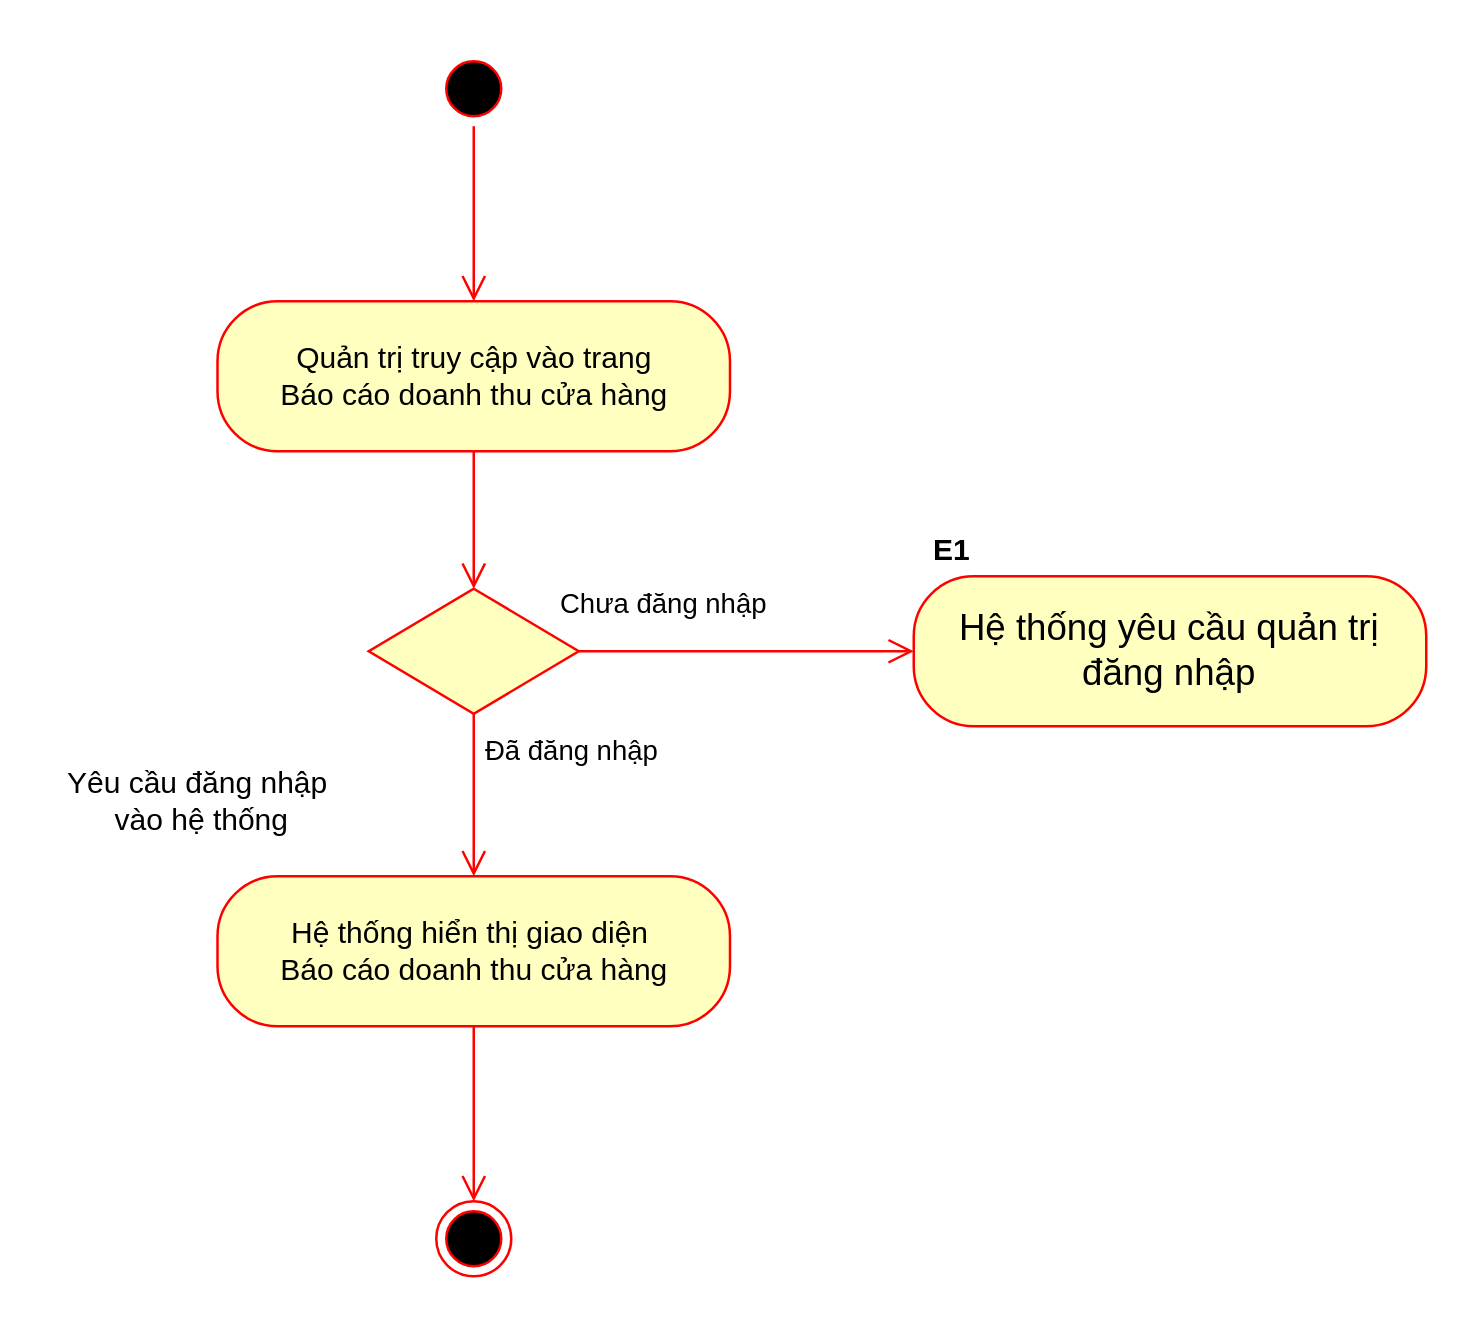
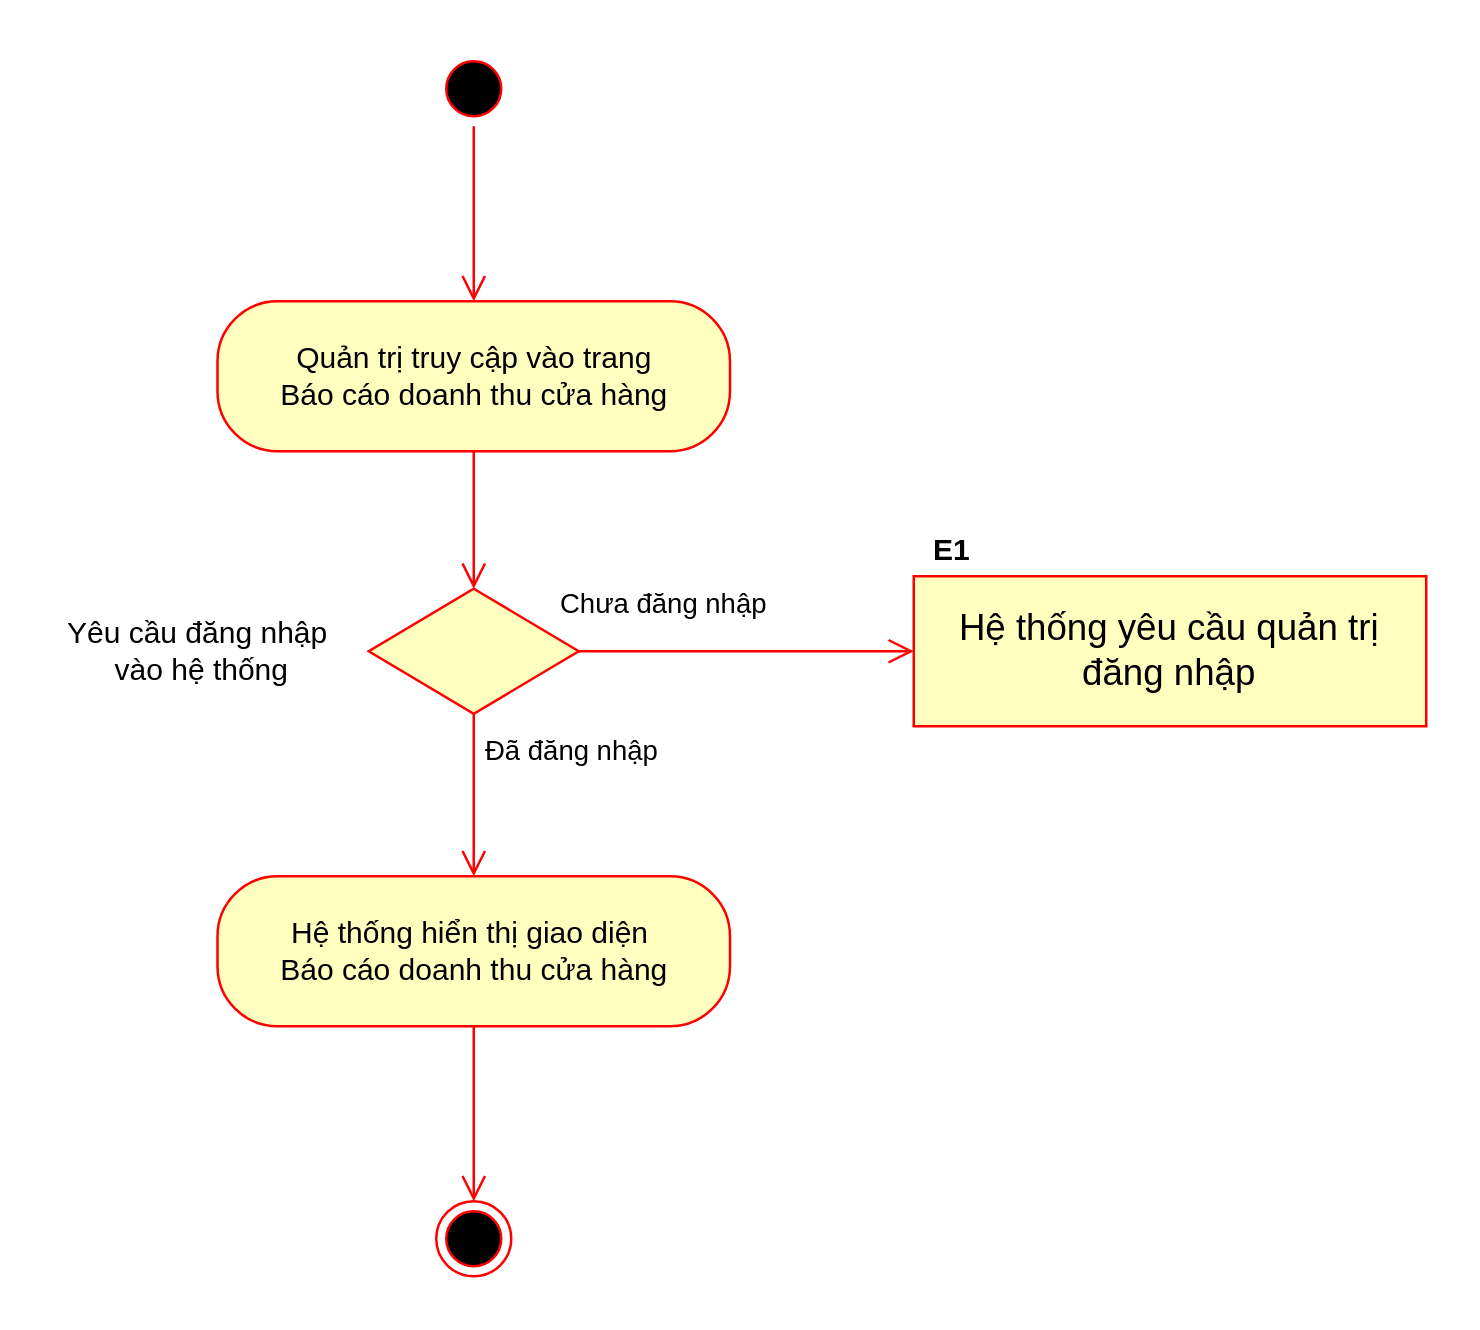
  <mxCell id="0" />
  <mxCell id="1" parent="0" />
  <mxCell id="2" value="" style="ellipse;html=1;shape=endState;fillColor=#000000;strokeColor=#ff0000;fontFamily=Helvetica;" parent="1" vertex="1"><mxGeometry x="174" y="480" width="30" height="30" as="geometry" /></mxCell>
  <mxCell id="3" value="" style="ellipse;html=1;shape=startState;fillColor=#000000;strokeColor=#ff0000;fontFamily=Helvetica;" parent="1" vertex="1"><mxGeometry x="174" y="20" width="30" height="30" as="geometry" /></mxCell>
  <mxCell id="4" value="" style="edgeStyle=orthogonalEdgeStyle;html=1;verticalAlign=bottom;endArrow=open;endSize=8;strokeColor=#ff0000;rounded=0;fontFamily=Helvetica;" parent="1" source="3" target="5" edge="1"><mxGeometry relative="1" as="geometry"><mxPoint x="190" y="110" as="targetPoint" /></mxGeometry></mxCell>
  <mxCell id="5" value="Quản trị truy cập vào trang&lt;br&gt;Báo cáo doanh thu cửa hàng" style="rounded=1;whiteSpace=wrap;html=1;arcSize=40;fontColor=#000000;fillColor=#ffffc0;strokeColor=#ff0000;fontFamily=Helvetica;" parent="1" vertex="1"><mxGeometry x="86.5" y="120" width="205" height="60" as="geometry" /></mxCell>
  <mxCell id="6" value="" style="edgeStyle=orthogonalEdgeStyle;html=1;verticalAlign=bottom;endArrow=open;endSize=8;strokeColor=#ff0000;rounded=0;fontFamily=Helvetica;" parent="1" source="5" target="7" edge="1"><mxGeometry relative="1" as="geometry"><mxPoint x="190" y="210" as="targetPoint" /></mxGeometry></mxCell>
  <mxCell id="7" value="" style="rhombus;whiteSpace=wrap;html=1;fillColor=#ffffc0;strokeColor=#ff0000;fontFamily=Helvetica;" parent="1" vertex="1"><mxGeometry x="147" y="235" width="84" height="50" as="geometry" /></mxCell>
  <mxCell id="8" value="Chưa đăng nhập" style="edgeStyle=orthogonalEdgeStyle;html=1;align=left;verticalAlign=bottom;endArrow=open;endSize=8;strokeColor=#ff0000;rounded=0;fontFamily=Helvetica;" parent="1" source="7" target="12" edge="1"><mxGeometry x="-1" y="13" relative="1" as="geometry"><mxPoint x="365" y="260" as="targetPoint" /><mxPoint x="-9" y="3" as="offset" /></mxGeometry></mxCell>
  <mxCell id="9" value="Đã đăng nhập" style="edgeStyle=orthogonalEdgeStyle;html=1;align=left;verticalAlign=top;endArrow=open;endSize=8;strokeColor=#ff0000;rounded=0;fontFamily=Helvetica;" parent="1" source="7" target="11" edge="1"><mxGeometry x="-0.935" y="3" relative="1" as="geometry"><mxPoint x="189" y="390" as="targetPoint" /><Array as="points" /><mxPoint as="offset" /></mxGeometry></mxCell>
  <mxCell id="10" value="" style="edgeStyle=orthogonalEdgeStyle;html=1;verticalAlign=bottom;endArrow=open;endSize=8;strokeColor=#ff0000;rounded=0;fontFamily=Helvetica;" parent="1" source="11" target="2" edge="1"><mxGeometry relative="1" as="geometry"><mxPoint x="192" y="120" as="targetPoint" /><mxPoint x="182" y="420" as="sourcePoint" /></mxGeometry></mxCell>
  <mxCell id="11" value="Hệ thống hiển thị giao diện&amp;nbsp;&lt;br&gt;Báo cáo doanh thu cửa hàng" style="rounded=1;whiteSpace=wrap;html=1;arcSize=40;fontColor=#000000;fillColor=#ffffc0;strokeColor=#ff0000;fontFamily=Helvetica;" parent="1" vertex="1"><mxGeometry x="86.5" y="350" width="205" height="60" as="geometry" /></mxCell>
- <mxCell id="12" value="&lt;font face=&quot;calibri, sans-serif&quot;&gt;&lt;span style=&quot;font-size: 14.667px&quot;&gt;Hệ thống yêu cầu quản trị&lt;br&gt;đăng nhập&lt;br&gt;&lt;/span&gt;&lt;/font&gt;" style="rounded=1;whiteSpace=wrap;html=1;arcSize=40;fontColor=#000000;fillColor=#ffffc0;strokeColor=#ff0000;fontFamily=Helvetica;" parent="1" vertex="1"><mxGeometry x="365" y="230" width="205" height="60" as="geometry" /></mxCell>
+ <mxCell id="12" value="&lt;font face=&quot;calibri, sans-serif&quot;&gt;&lt;span style=&quot;font-size: 14.667px&quot;&gt;Hệ thống yêu cầu quản trị&lt;br&gt;đăng nhập&lt;br&gt;&lt;/span&gt;&lt;/font&gt;" style="whiteSpace=wrap;html=1;arcSize=40;fontColor=#000000;fillColor=#ffffc0;strokeColor=#ff0000;fontFamily=Helvetica;rounded=0;" parent="1" vertex="1"><mxGeometry x="365" y="230" width="205" height="60" as="geometry" /></mxCell>
  <mxCell id="13" value="&lt;b&gt;E1&lt;/b&gt;" style="text;html=1;align=center;verticalAlign=middle;resizable=0;points=[];autosize=1;strokeColor=none;fillColor=none;" parent="1" vertex="1"><mxGeometry x="365" y="210" width="30" height="20" as="geometry" /></mxCell>
- <mxCell id="14" value="Yêu cầu đăng nhập&amp;nbsp;&lt;br&gt;vào hệ thống" style="text;html=1;align=center;verticalAlign=middle;resizable=0;points=[];autosize=1;strokeColor=none;fillColor=none;" vertex="1" parent="1"><mxGeometry x="20" y="305" width="120" height="30" as="geometry" /></mxCell>
+ <mxCell id="14" value="Yêu cầu đăng nhập&amp;nbsp;&lt;br&gt;vào hệ thống" style="text;html=1;align=center;verticalAlign=middle;resizable=0;points=[];autosize=1;strokeColor=none;fillColor=none;" vertex="1" parent="1"><mxGeometry x="20" y="245" width="120" height="30" as="geometry" /></mxCell>
